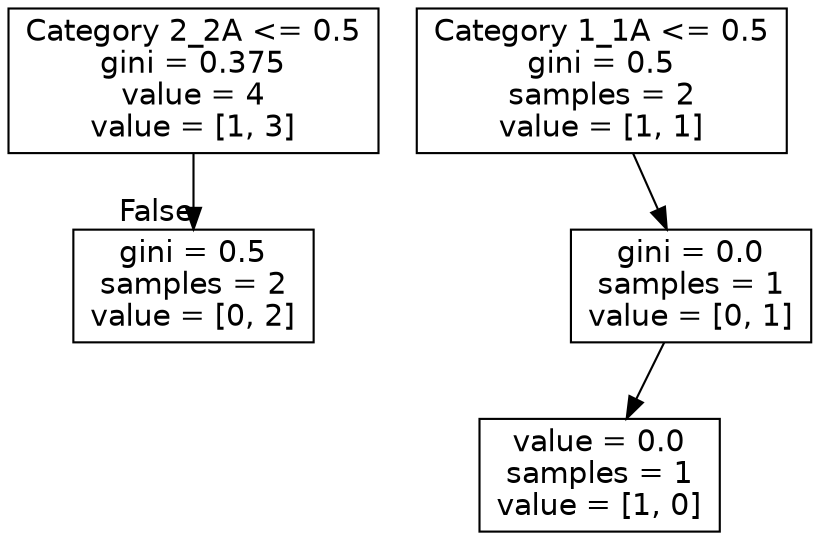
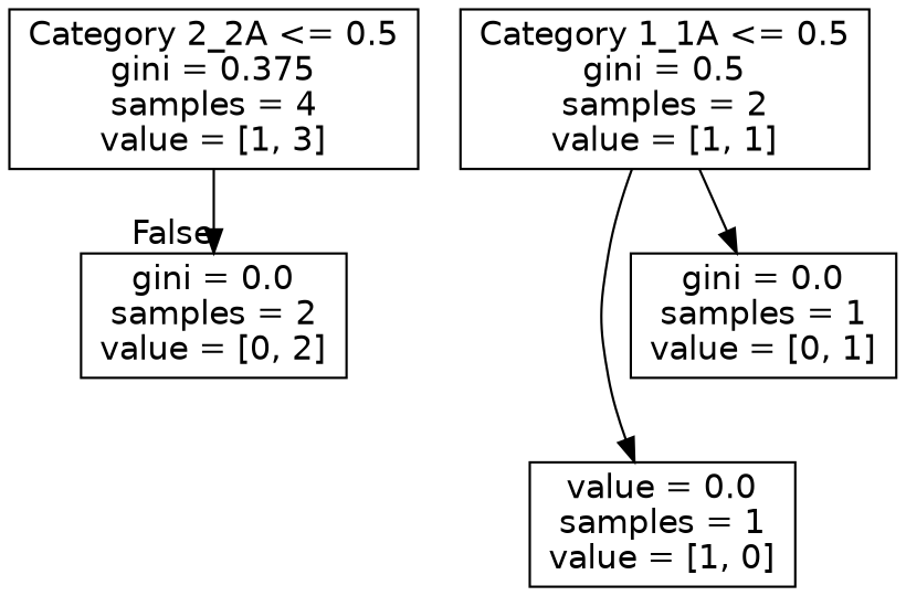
  digraph {
    node [fontname=helvetica shape=box]
    edge [fontname=helvetica]
-   n1 [label="Category 2_2A <= 0.5\ngini = 0.375\nvalue = 4\nvalue = [1, 3]"]
-   n2 [label="gini = 0.5\nsamples = 2\nvalue = [0, 2]"]
+   n1 [label="Category 2_2A <= 0.5\ngini = 0.375\nsamples = 4\nvalue = [1, 3]"]
+   n2 [label="gini = 0.0\nsamples = 2\nvalue = [0, 2]"]
    n3 [label="Category 1_1A <= 0.5\ngini = 0.5\nsamples = 2\nvalue = [1, 1]"]
    n4 [label="value = 0.0\nsamples = 1\nvalue = [1, 0]"]
    n5 [label="gini = 0.0\nsamples = 1\nvalue = [0, 1]"]
    n1 -> n2 [headlabel=False labelangle=-45 labeldistance=2.5]
-   n5 -> n4
+   n3 -> n4
    n3 -> n5
  }
